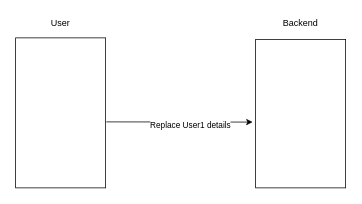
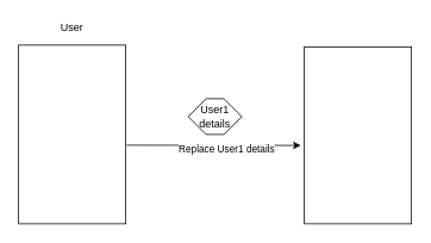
  <mxCell id="0" />
  <mxCell id="1" parent="0" />
  <mxCell id="2" value="" style="rounded=0;whiteSpace=wrap;html=1;" parent="1" vertex="1"><mxGeometry x="20" y="50" width="120" height="200" as="geometry" /></mxCell>
  <mxCell id="3" value="" style="rounded=0;whiteSpace=wrap;html=1;" parent="1" vertex="1"><mxGeometry x="340" y="52" width="120" height="198" as="geometry" /></mxCell>
- <mxCell id="4" value="Backend" style="text;html=1;strokeColor=none;fillColor=none;align=center;verticalAlign=middle;whiteSpace=wrap;rounded=0;" parent="1" vertex="1"><mxGeometry x="380" y="20" width="40" height="20" as="geometry" /></mxCell>
  <mxCell id="5" value="User" style="text;html=1;strokeColor=none;fillColor=none;align=center;verticalAlign=middle;whiteSpace=wrap;rounded=0;" parent="1" vertex="1"><mxGeometry x="60" y="20" width="40" height="20" as="geometry" /></mxCell>
+ <mxCell id="6" value="User1 details" style="shape=hexagon;perimeter=hexagonPerimeter2;whiteSpace=wrap;html=1;fixedSize=1;" vertex="1" parent="1"><mxGeometry x="210" y="110" width="60" height="40" as="geometry" /></mxCell>
  <mxCell id="7" value="" style="endArrow=classic;html=1;entryX=-0.033;entryY=0.557;entryDx=0;entryDy=0;entryPerimeter=0;exitX=1.008;exitY=0.56;exitDx=0;exitDy=0;exitPerimeter=0;" edge="1" parent="1" source="2" target="3"><mxGeometry width="50" height="50" relative="1" as="geometry"><mxPoint x="140" y="140" as="sourcePoint" /><mxPoint x="190" y="90" as="targetPoint" /></mxGeometry></mxCell>
  <mxCell id="8" value="Replace User1 details" style="edgeLabel;html=1;align=center;verticalAlign=middle;resizable=0;points=[];" vertex="1" connectable="0" parent="7"><mxGeometry x="0.153" y="-4" relative="1" as="geometry"><mxPoint as="offset" /></mxGeometry></mxCell>
